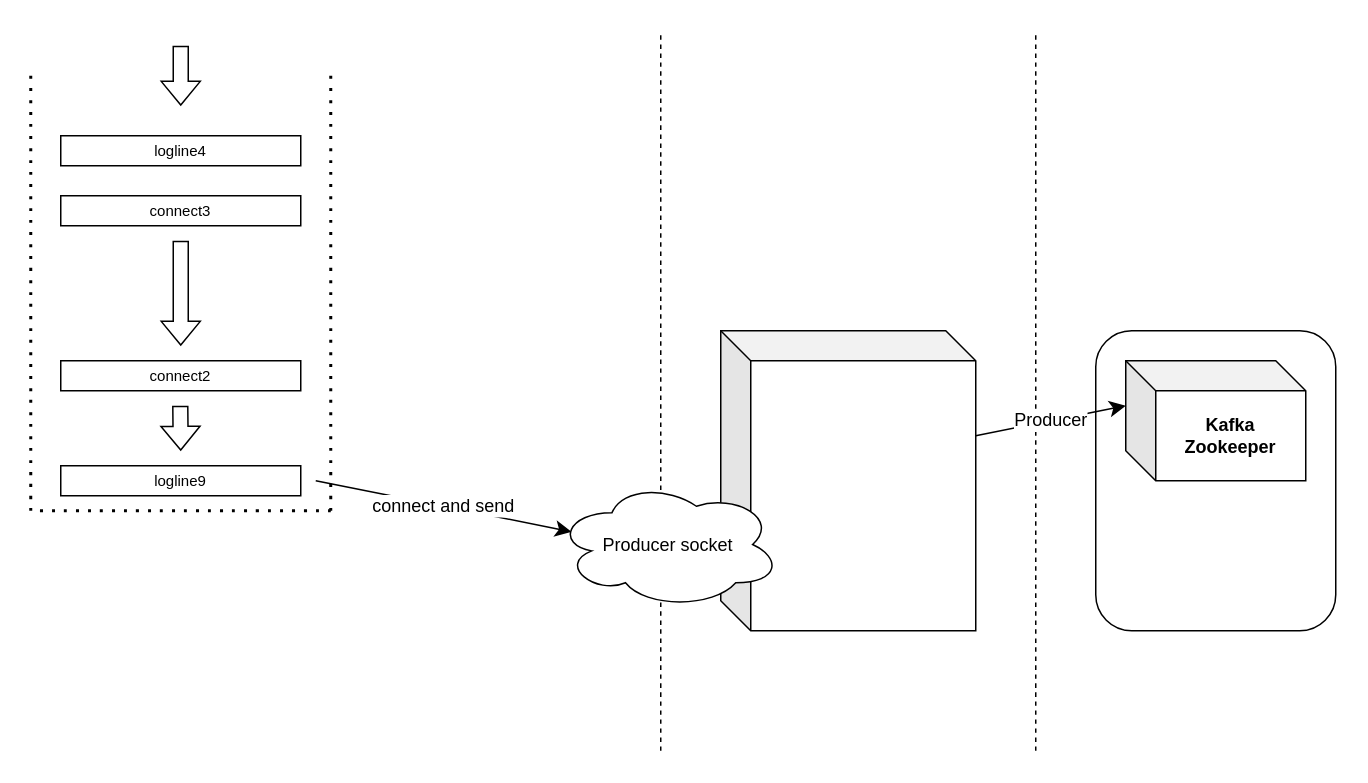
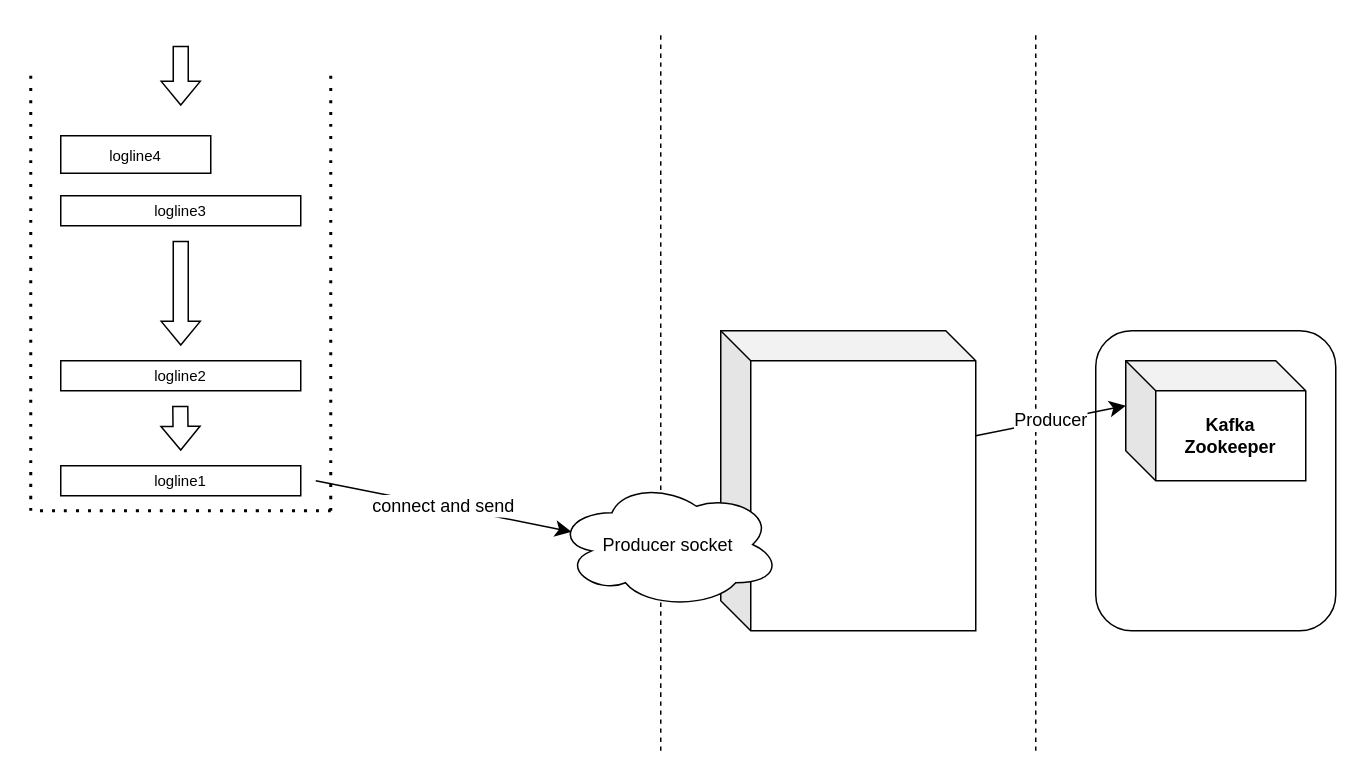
  <mxCell id="0" />
  <mxCell id="1" parent="0" />
  <mxCell id="2" value="" style="rounded=1;whiteSpace=wrap;html=1;" vertex="1" parent="1"><mxGeometry x="730" y="220" width="160" height="200" as="geometry" /></mxCell>
  <mxCell id="3" value="&lt;div style=&quot;&quot;&gt;&lt;font style=&quot;font-size: 12px;&quot;&gt;&lt;b&gt;Kafka&lt;/b&gt;&lt;/font&gt;&lt;/div&gt;&lt;div style=&quot;&quot;&gt;&lt;font style=&quot;font-size: 12px;&quot;&gt;&lt;b&gt;Zookeeper&lt;/b&gt;&lt;/font&gt;&lt;/div&gt;" style="shape=cube;whiteSpace=wrap;html=1;boundedLbl=1;backgroundOutline=1;darkOpacity=0.05;darkOpacity2=0.1;size=20;" vertex="1" parent="1"><mxGeometry x="750" y="240" width="120" height="80" as="geometry" /></mxCell>
- <mxCell id="4" value="&lt;font style=&quot;font-size: 10px;&quot;&gt;logline9&lt;/font&gt;" style="rounded=0;whiteSpace=wrap;html=1;fontSize=7;" vertex="1" parent="1"><mxGeometry x="40" y="310" width="160" height="20" as="geometry" /></mxCell>
- <mxCell id="5" value="&lt;font style=&quot;font-size: 10px;&quot;&gt;connect2&lt;/font&gt;" style="rounded=0;whiteSpace=wrap;html=1;fontSize=7;" vertex="1" parent="1"><mxGeometry x="40" y="240" width="160" height="20" as="geometry" /></mxCell>
- <mxCell id="6" value="&lt;div&gt;&lt;font style=&quot;font-size: 10px;&quot;&gt;connect3&lt;/font&gt;&lt;/div&gt;" style="rounded=0;whiteSpace=wrap;html=1;fontSize=7;" vertex="1" parent="1"><mxGeometry x="40" y="130" width="160" height="20" as="geometry" /></mxCell>
+ <mxCell id="4" value="&lt;font style=&quot;font-size: 10px;&quot;&gt;logline1&lt;/font&gt;" style="rounded=0;whiteSpace=wrap;html=1;fontSize=7;" vertex="1" parent="1"><mxGeometry x="40" y="310" width="160" height="20" as="geometry" /></mxCell>
+ <mxCell id="5" value="&lt;font style=&quot;font-size: 10px;&quot;&gt;logline2&lt;/font&gt;" style="rounded=0;whiteSpace=wrap;html=1;fontSize=7;" vertex="1" parent="1"><mxGeometry x="40" y="240" width="160" height="20" as="geometry" /></mxCell>
+ <mxCell id="6" value="&lt;div&gt;&lt;font style=&quot;font-size: 10px;&quot;&gt;logline3&lt;/font&gt;&lt;/div&gt;" style="rounded=0;whiteSpace=wrap;html=1;fontSize=7;" vertex="1" parent="1"><mxGeometry x="40" y="130" width="160" height="20" as="geometry" /></mxCell>
  <mxCell id="7" value="" style="endArrow=none;dashed=1;html=1;dashPattern=1 3;strokeWidth=2;rounded=0;fontSize=12;startSize=8;endSize=8;curved=1;" edge="1" parent="1"><mxGeometry width="50" height="50" relative="1" as="geometry"><mxPoint x="20" y="340" as="sourcePoint" /><mxPoint x="20" y="50" as="targetPoint" /></mxGeometry></mxCell>
- <mxCell id="8" value="&lt;div&gt;&lt;font style=&quot;font-size: 10px;&quot;&gt;logline4&lt;/font&gt;&lt;/div&gt;" style="rounded=0;whiteSpace=wrap;html=1;fontSize=7;" vertex="1" parent="1"><mxGeometry x="40" y="90" width="160" height="20" as="geometry" /></mxCell>
+ <mxCell id="8" value="&lt;div&gt;&lt;font style=&quot;font-size: 10px;&quot;&gt;logline4&lt;/font&gt;&lt;/div&gt;" style="rounded=0;whiteSpace=wrap;html=1;fontSize=7;" vertex="1" parent="1"><mxGeometry x="40" y="90" width="100" height="25" as="geometry" /></mxCell>
  <mxCell id="9" value="" style="endArrow=none;dashed=1;html=1;dashPattern=1 3;strokeWidth=2;rounded=0;fontSize=12;startSize=8;endSize=8;curved=1;" edge="1" parent="1"><mxGeometry width="50" height="50" relative="1" as="geometry"><mxPoint x="220" y="340" as="sourcePoint" /><mxPoint x="220" y="50" as="targetPoint" /></mxGeometry></mxCell>
  <mxCell id="10" value="" style="endArrow=none;dashed=1;html=1;dashPattern=1 3;strokeWidth=2;rounded=0;fontSize=12;startSize=8;endSize=8;curved=1;" edge="1" parent="1"><mxGeometry width="50" height="50" relative="1" as="geometry"><mxPoint x="220" y="340" as="sourcePoint" /><mxPoint x="20" y="340" as="targetPoint" /></mxGeometry></mxCell>
  <mxCell id="11" value="" style="shape=flexArrow;endArrow=classic;html=1;rounded=0;fontSize=12;startSize=8;endSize=4.919;curved=1;endWidth=15;" edge="1" parent="1"><mxGeometry width="50" height="50" relative="1" as="geometry"><mxPoint x="120" y="30" as="sourcePoint" /><mxPoint x="120" y="70" as="targetPoint" /></mxGeometry></mxCell>
  <mxCell id="12" value="" style="shape=flexArrow;endArrow=classic;html=1;rounded=0;fontSize=12;startSize=8;endSize=4.919;curved=1;endWidth=15;" edge="1" parent="1"><mxGeometry width="50" height="50" relative="1" as="geometry"><mxPoint x="120" y="160" as="sourcePoint" /><mxPoint x="120" y="230" as="targetPoint" /></mxGeometry></mxCell>
  <mxCell id="13" value="" style="shape=flexArrow;endArrow=classic;html=1;rounded=0;fontSize=12;startSize=8;endSize=4.919;curved=1;endWidth=15;" edge="1" parent="1"><mxGeometry width="50" height="50" relative="1" as="geometry"><mxPoint x="119.69" y="270" as="sourcePoint" /><mxPoint x="120" y="300" as="targetPoint" /></mxGeometry></mxCell>
  <mxCell id="14" value="connect and send" style="endArrow=classic;html=1;rounded=0;fontSize=12;startSize=8;endSize=8;curved=1;entryX=0.07;entryY=0.4;entryDx=0;entryDy=0;entryPerimeter=0;" edge="1" parent="1" target="19"><mxGeometry width="50" height="50" relative="1" as="geometry"><mxPoint x="210" y="320" as="sourcePoint" /><mxPoint x="300" y="320" as="targetPoint" /></mxGeometry></mxCell>
  <mxCell id="15" value="" style="shape=cube;whiteSpace=wrap;html=1;boundedLbl=1;backgroundOutline=1;darkOpacity=0.05;darkOpacity2=0.1;size=20;" vertex="1" parent="1"><mxGeometry x="480" y="220" width="170" height="200" as="geometry" /></mxCell>
  <mxCell id="16" value="" style="endArrow=none;dashed=1;html=1;rounded=0;fontSize=12;startSize=8;endSize=8;curved=1;" edge="1" parent="1"><mxGeometry width="50" height="50" relative="1" as="geometry"><mxPoint x="440" y="500" as="sourcePoint" /><mxPoint x="440" y="20" as="targetPoint" /></mxGeometry></mxCell>
  <mxCell id="17" value="" style="endArrow=none;dashed=1;html=1;rounded=0;fontSize=12;startSize=8;endSize=8;curved=1;" edge="1" parent="1"><mxGeometry width="50" height="50" relative="1" as="geometry"><mxPoint x="690" y="500" as="sourcePoint" /><mxPoint x="690" y="20" as="targetPoint" /></mxGeometry></mxCell>
  <mxCell id="18" value="Producer" style="endArrow=classic;html=1;rounded=0;fontSize=12;startSize=8;endSize=8;curved=1;entryX=0;entryY=0;entryDx=0;entryDy=30;entryPerimeter=0;exitX=0;exitY=0;exitDx=170;exitDy=70;exitPerimeter=0;" edge="1" parent="1" source="15" target="3"><mxGeometry width="50" height="50" relative="1" as="geometry"><mxPoint x="680" y="320" as="sourcePoint" /><mxPoint x="710" y="275" as="targetPoint" /></mxGeometry></mxCell>
  <mxCell id="19" value="Producer socket" style="ellipse;shape=cloud;whiteSpace=wrap;html=1;" vertex="1" parent="1"><mxGeometry x="370" y="320" width="150" height="85" as="geometry" /></mxCell>
